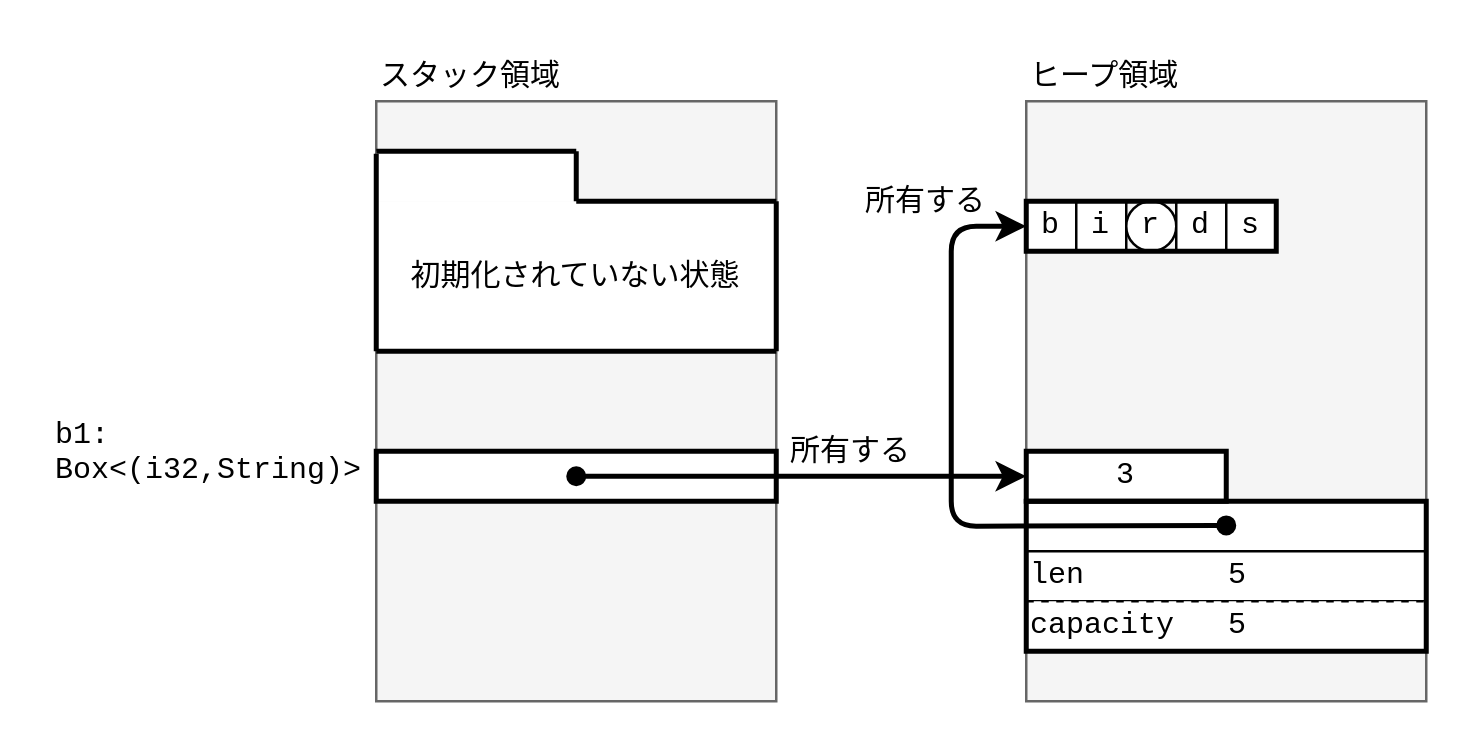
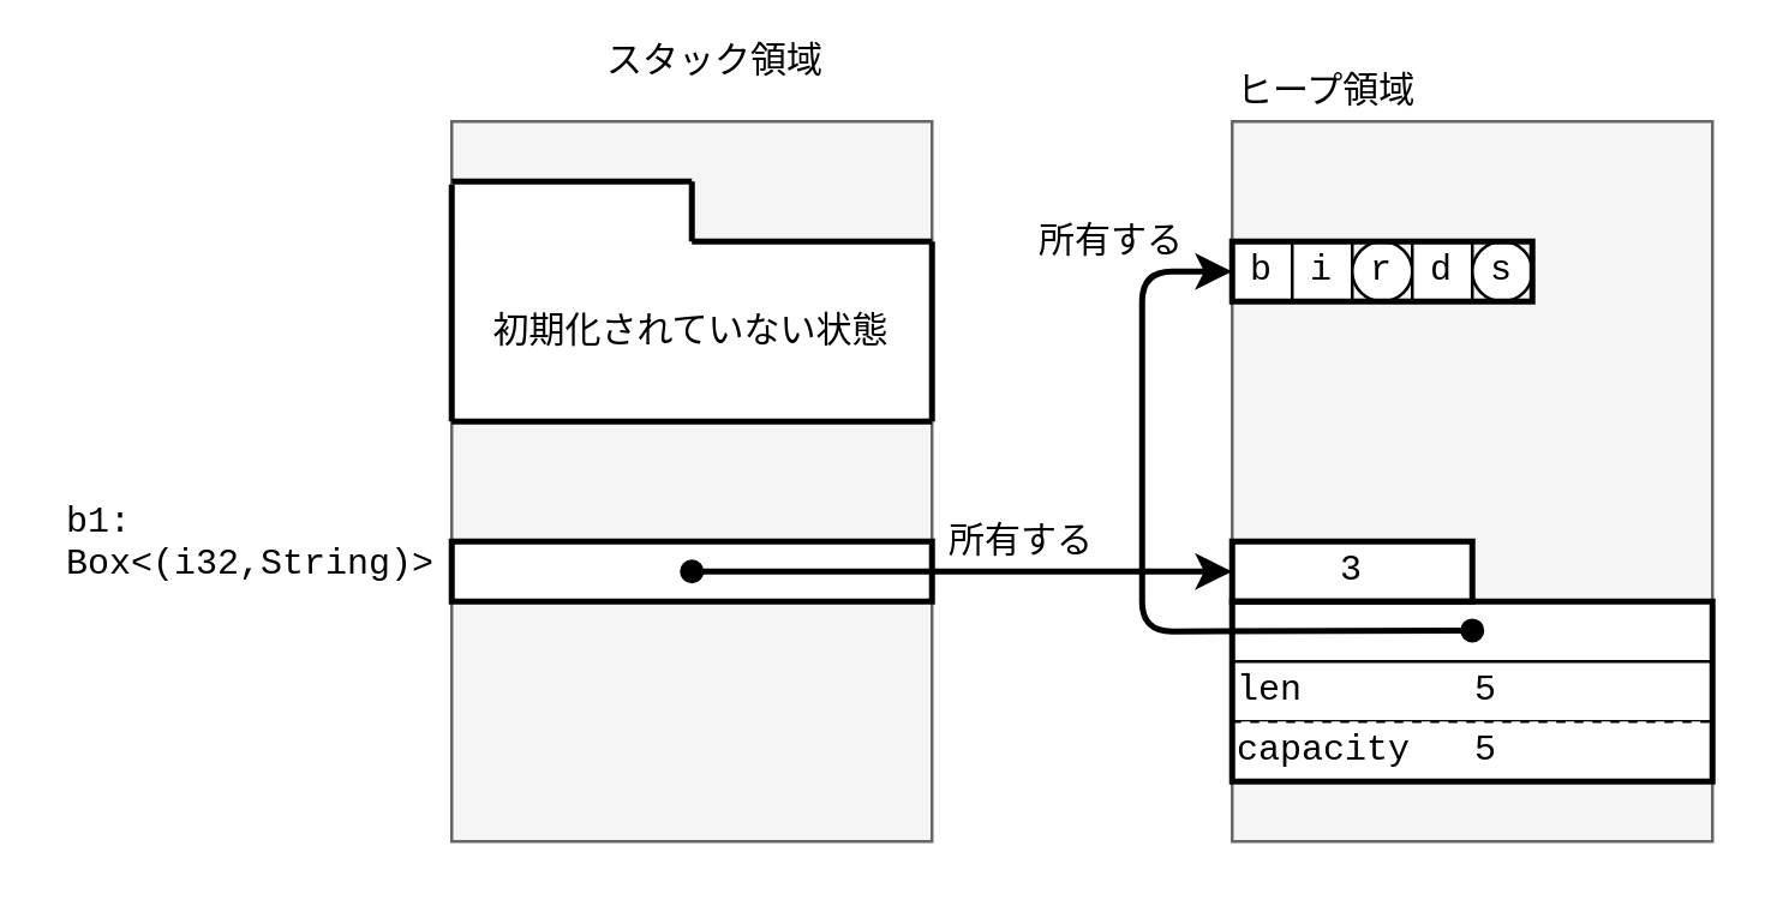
  <mxCell id="0" />
  <mxCell id="1" parent="0" />
- <mxCell id="2" value="スタック領域" style="text;html=1;strokeColor=none;fillColor=none;align=left;verticalAlign=middle;whiteSpace=wrap;rounded=0;" vertex="1" parent="1"><mxGeometry x="150" y="20" width="120" height="20" as="geometry" /></mxCell>
+ <mxCell id="2" value="スタック領域" style="text;html=1;strokeColor=none;fillColor=none;align=left;verticalAlign=middle;whiteSpace=wrap;rounded=0;" vertex="1" parent="1"><mxGeometry x="200" y="10" width="120" height="20" as="geometry" /></mxCell>
  <mxCell id="3" value="ヒープ領域" style="text;html=1;strokeColor=none;fillColor=none;align=left;verticalAlign=middle;whiteSpace=wrap;rounded=0;" vertex="1" parent="1"><mxGeometry x="410" y="20" width="120" height="20" as="geometry" /></mxCell>
  <mxCell id="4" value="" style="rounded=0;whiteSpace=wrap;html=1;align=left;fillColor=#f5f5f5;strokeColor=#666666;fontColor=#333333;" vertex="1" parent="1"><mxGeometry x="150" y="40" width="160" height="240" as="geometry" /></mxCell>
  <mxCell id="5" value="" style="rounded=0;whiteSpace=wrap;html=1;align=left;fillColor=#f5f5f5;strokeColor=#666666;fontColor=#333333;" vertex="1" parent="1"><mxGeometry x="410" y="40" width="160" height="240" as="geometry" /></mxCell>
  <mxCell id="6" value="3" style="rounded=0;whiteSpace=wrap;html=1;align=center;fontFamily=Courier New;" vertex="1" parent="1"><mxGeometry x="410" y="180" width="80" height="20" as="geometry" /></mxCell>
  <mxCell id="7" value="" style="rounded=0;whiteSpace=wrap;html=1;align=center;fontFamily=Courier New;" vertex="1" parent="1"><mxGeometry x="410" y="200" width="160" height="20" as="geometry" /></mxCell>
  <mxCell id="8" value="len&amp;nbsp; &amp;nbsp; &amp;nbsp; &amp;nbsp; 5" style="rounded=0;whiteSpace=wrap;html=1;align=left;fontFamily=Courier New;" vertex="1" parent="1"><mxGeometry x="410" y="220" width="160" height="20" as="geometry" /></mxCell>
  <mxCell id="9" value="capacity&amp;nbsp; &amp;nbsp;5" style="rounded=0;whiteSpace=wrap;html=1;align=left;fontFamily=Courier New;dashed=1;" vertex="1" parent="1"><mxGeometry x="410" y="240" width="160" height="20" as="geometry" /></mxCell>
  <mxCell id="10" value="" style="rounded=0;whiteSpace=wrap;html=1;align=center;strokeWidth=2;" vertex="1" parent="1"><mxGeometry x="150" y="180" width="160" height="20" as="geometry" /></mxCell>
  <mxCell id="11" value="" style="rounded=0;whiteSpace=wrap;html=1;align=center;fillColor=none;strokeWidth=2;fontFamily=Courier New;" vertex="1" parent="1"><mxGeometry x="410" y="180" width="80" height="20" as="geometry" /></mxCell>
  <mxCell id="12" value="b" style="rounded=0;whiteSpace=wrap;html=1;strokeWidth=1;align=center;fontFamily=Courier New;" vertex="1" parent="1"><mxGeometry x="410" y="80" width="20" height="20" as="geometry" /></mxCell>
  <mxCell id="13" value="i" style="rounded=0;whiteSpace=wrap;html=1;strokeWidth=1;align=center;fontFamily=Courier New;" vertex="1" parent="1"><mxGeometry x="430" y="80" width="20" height="20" as="geometry" /></mxCell>
  <mxCell id="14" value="r" style="ellipse;whiteSpace=wrap;html=1;strokeWidth=1;align=center;fontFamily=Courier New;" vertex="1" parent="1"><mxGeometry x="450" y="80" width="20" height="20" as="geometry" /></mxCell>
  <mxCell id="15" value="d" style="rounded=0;whiteSpace=wrap;html=1;strokeWidth=1;align=center;fontFamily=Courier New;" vertex="1" parent="1"><mxGeometry x="470" y="80" width="20" height="20" as="geometry" /></mxCell>
- <mxCell id="16" value="s" style="rounded=0;whiteSpace=wrap;html=1;strokeWidth=1;align=center;fontFamily=Courier New;" vertex="1" parent="1"><mxGeometry x="490" y="80" width="20" height="20" as="geometry" /></mxCell>
+ <mxCell id="16" value="s" style="ellipse;whiteSpace=wrap;html=1;strokeWidth=1;align=center;fontFamily=Courier New;" vertex="1" parent="1"><mxGeometry x="490" y="80" width="20" height="20" as="geometry" /></mxCell>
  <mxCell id="17" value="" style="rounded=0;whiteSpace=wrap;html=1;strokeWidth=2;fillColor=none;align=center;" vertex="1" parent="1"><mxGeometry x="410" y="80" width="100" height="20" as="geometry" /></mxCell>
  <mxCell id="18" value="b1:&lt;br&gt;Box&amp;lt;(i32,String)&amp;gt;" style="text;html=1;strokeColor=none;fillColor=none;align=left;verticalAlign=top;whiteSpace=wrap;rounded=0;fontFamily=Courier New;" vertex="1" parent="1"><mxGeometry x="20" y="160" width="130" height="40" as="geometry" /></mxCell>
  <mxCell id="19" value="" style="group" vertex="1" connectable="0" parent="1"><mxGeometry x="150" y="60" width="160" height="80" as="geometry" /></mxCell>
  <mxCell id="20" value="" style="rounded=0;whiteSpace=wrap;html=1;align=center;fontFamily=Courier New;strokeColor=none;" vertex="1" parent="19"><mxGeometry width="80" height="20" as="geometry" /></mxCell>
  <mxCell id="21" value="&lt;font face=&quot;Helvetica&quot;&gt;初期化されていない状態&lt;/font&gt;" style="rounded=0;whiteSpace=wrap;html=1;align=center;fontFamily=Courier New;strokeColor=none;" vertex="1" parent="19"><mxGeometry y="20" width="160" height="60" as="geometry" /></mxCell>
  <mxCell id="22" value="" style="endArrow=none;html=1;fontFamily=Courier New;exitX=0;exitY=1;exitDx=0;exitDy=0;strokeWidth=2;" edge="1" parent="19" source="21"><mxGeometry width="50" height="50" relative="1" as="geometry"><mxPoint x="-50" y="51" as="sourcePoint" /><mxPoint y="1" as="targetPoint" /></mxGeometry></mxCell>
  <mxCell id="23" value="" style="endArrow=none;html=1;fontFamily=Courier New;exitX=1;exitY=0;exitDx=0;exitDy=0;strokeWidth=2;entryX=0;entryY=0;entryDx=0;entryDy=0;" edge="1" parent="19"><mxGeometry width="50" height="50" relative="1" as="geometry"><mxPoint x="80" as="sourcePoint" /><mxPoint as="targetPoint" /></mxGeometry></mxCell>
  <mxCell id="24" value="" style="endArrow=none;html=1;fontFamily=Courier New;exitX=1;exitY=1;exitDx=0;exitDy=0;strokeWidth=2;entryX=0;entryY=1;entryDx=0;entryDy=0;" edge="1" parent="19" source="21" target="21"><mxGeometry width="50" height="50" relative="1" as="geometry"><mxPoint x="10" y="90" as="sourcePoint" /><mxPoint y="76" as="targetPoint" /></mxGeometry></mxCell>
  <mxCell id="25" value="" style="endArrow=none;html=1;fontFamily=Courier New;exitX=1;exitY=1;exitDx=0;exitDy=0;strokeWidth=2;entryX=1;entryY=0;entryDx=0;entryDy=0;" edge="1" parent="19" target="21"><mxGeometry width="50" height="50" relative="1" as="geometry"><mxPoint x="160" y="80" as="sourcePoint" /><mxPoint y="80" as="targetPoint" /></mxGeometry></mxCell>
  <mxCell id="26" value="" style="endArrow=none;html=1;fontFamily=Courier New;strokeWidth=2;entryX=1;entryY=1;entryDx=0;entryDy=0;" edge="1" parent="19" target="20"><mxGeometry width="50" height="50" relative="1" as="geometry"><mxPoint x="160" y="20" as="sourcePoint" /><mxPoint x="20" y="100" as="targetPoint" /></mxGeometry></mxCell>
  <mxCell id="27" value="" style="endArrow=none;html=1;fontFamily=Courier New;exitX=1;exitY=1;exitDx=0;exitDy=0;strokeWidth=2;entryX=1;entryY=0;entryDx=0;entryDy=0;" edge="1" parent="19" source="20" target="20"><mxGeometry width="50" height="50" relative="1" as="geometry"><mxPoint x="190" y="110" as="sourcePoint" /><mxPoint x="30" y="110" as="targetPoint" /></mxGeometry></mxCell>
  <mxCell id="28" value="" style="endArrow=classic;html=1;fontFamily=Courier New;strokeWidth=2;entryX=0;entryY=0.5;entryDx=0;entryDy=0;startArrow=oval;startFill=1;" edge="1" parent="19" target="11"><mxGeometry width="50" height="50" relative="1" as="geometry"><mxPoint x="80" y="130" as="sourcePoint" /><mxPoint x="240" y="130" as="targetPoint" /></mxGeometry></mxCell>
  <mxCell id="29" value="" style="endArrow=classic;html=1;fontFamily=Courier New;strokeWidth=2;entryX=0;entryY=0.5;entryDx=0;entryDy=0;startArrow=oval;startFill=1;" edge="1" parent="1" target="17"><mxGeometry width="50" height="50" relative="1" as="geometry"><mxPoint x="490" y="209.66" as="sourcePoint" /><mxPoint x="670" y="209.66" as="targetPoint" /><Array as="points"><mxPoint x="380" y="210" /><mxPoint x="380" y="90" /></Array></mxGeometry></mxCell>
  <mxCell id="30" value="所有する" style="text;html=1;strokeColor=none;fillColor=none;align=center;verticalAlign=middle;whiteSpace=wrap;rounded=0;fontFamily=Helvetica;" vertex="1" parent="1"><mxGeometry x="340" y="70" width="60" height="20" as="geometry" /></mxCell>
  <mxCell id="31" value="所有する" style="text;html=1;strokeColor=none;fillColor=none;align=center;verticalAlign=middle;whiteSpace=wrap;rounded=0;fontFamily=Helvetica;" vertex="1" parent="1"><mxGeometry x="310" y="170" width="60" height="20" as="geometry" /></mxCell>
  <mxCell id="32" value="" style="rounded=0;whiteSpace=wrap;html=1;fontFamily=Helvetica;strokeWidth=2;align=center;fillColor=none;" vertex="1" parent="1"><mxGeometry x="410" y="200" width="160" height="60" as="geometry" /></mxCell>
